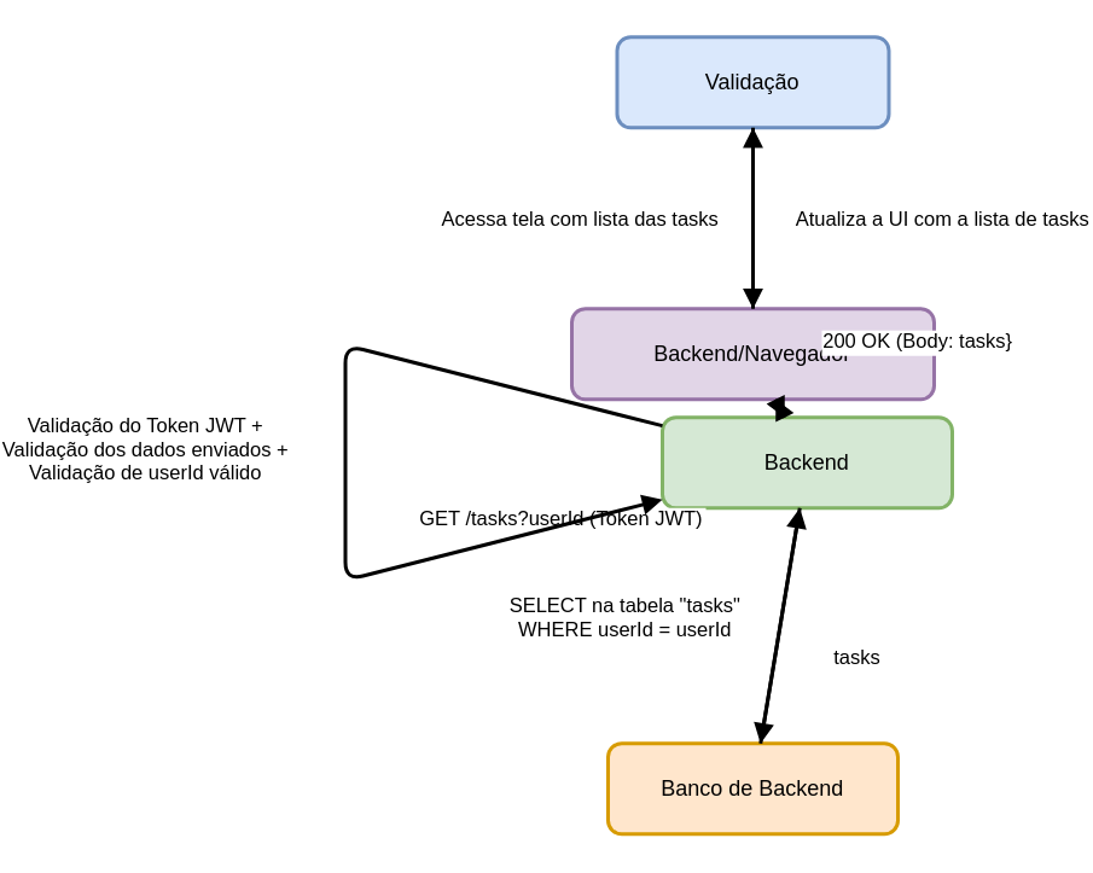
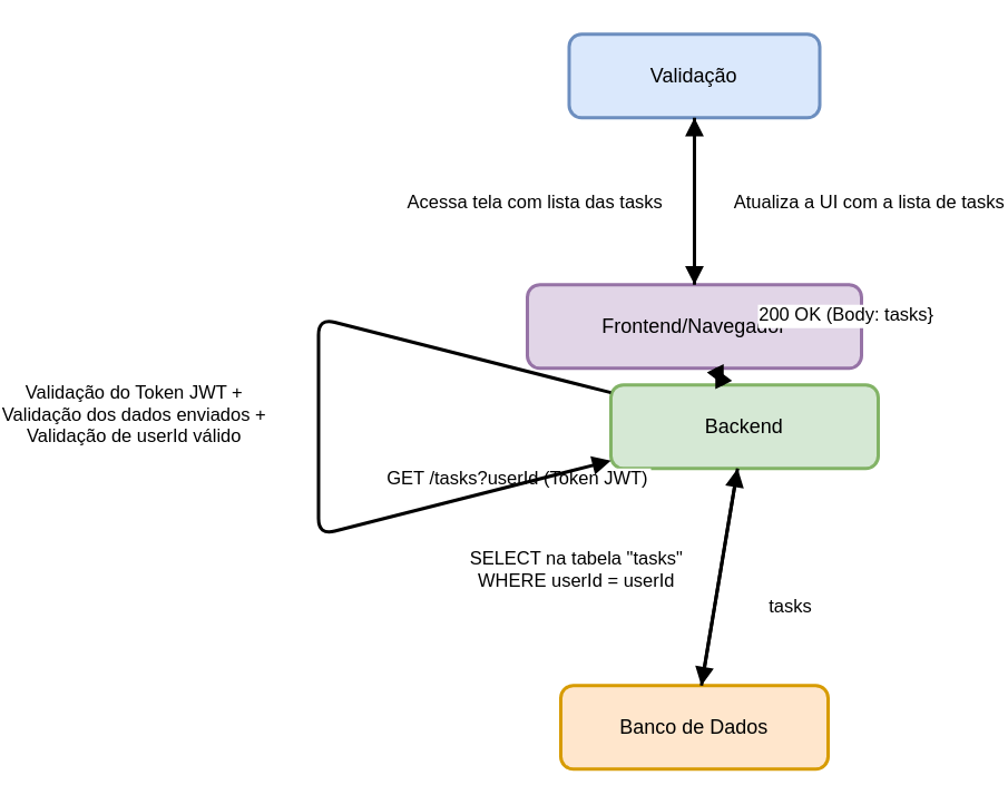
  <mxCell id="0" />
  <mxCell id="1" parent="0" />
  <mxCell id="2" value="Validação" style="rounded=1;whiteSpace=wrap;html=1;strokeWidth=2;fillColor=#dae8fc;strokeColor=#6c8ebf;" parent="1" vertex="1"><mxGeometry x="170" y="20" width="150" height="50" as="geometry" /></mxCell>
- <mxCell id="3" value="Backend/Navegador" style="rounded=1;whiteSpace=wrap;html=1;strokeWidth=2;fillColor=#e1d5e7;strokeColor=#9673a6;" parent="1" vertex="1"><mxGeometry x="145" y="170" width="200" height="50" as="geometry" /></mxCell>
+ <mxCell id="3" value="Frontend/Navegador" style="rounded=1;whiteSpace=wrap;html=1;strokeWidth=2;fillColor=#e1d5e7;strokeColor=#9673a6;" parent="1" vertex="1"><mxGeometry x="145" y="170" width="200" height="50" as="geometry" /></mxCell>
  <mxCell id="4" value="Backend" style="rounded=1;whiteSpace=wrap;html=1;strokeWidth=2;fillColor=#d5e8d4;strokeColor=#82b366;" parent="1" vertex="1"><mxGeometry x="195" y="230" width="160" height="50" as="geometry" /></mxCell>
- <mxCell id="5" value="Banco de Backend" style="rounded=1;whiteSpace=wrap;html=1;strokeWidth=2;fillColor=#ffe6cc;strokeColor=#d79b00;" parent="1" vertex="1"><mxGeometry x="165" y="410" width="160" height="50" as="geometry" /></mxCell>
+ <mxCell id="5" value="Banco de Dados" style="rounded=1;whiteSpace=wrap;html=1;strokeWidth=2;fillColor=#ffe6cc;strokeColor=#d79b00;" parent="1" vertex="1"><mxGeometry x="165" y="410" width="160" height="50" as="geometry" /></mxCell>
  <mxCell id="6" value="Acessa tela com lista das tasks" style="endArrow=block;endFill=1;strokeWidth=2;" parent="1" source="2" target="3" edge="1"><mxGeometry y="-95" relative="1" as="geometry"><mxPoint x="310" y="110" as="targetPoint" /><mxPoint as="offset" /></mxGeometry></mxCell>
  <mxCell id="7" value="GET /tasks?userId (Token JWT)" style="endArrow=block;endFill=1;strokeWidth=2;" parent="1" source="3" target="4" edge="1"><mxGeometry x="0.143" y="-135" relative="1" as="geometry"><mxPoint x="310" y="160" as="targetPoint" /><mxPoint as="offset" /></mxGeometry></mxCell>
  <mxCell id="8" value="Validação do Token JWT +&#10;Validação dos dados enviados +&#10;Validação de userId válido" style="endArrow=block;endFill=1;strokeWidth=2;" parent="1" source="4" target="4" edge="1"><mxGeometry x="-0.032" y="-110" relative="1" as="geometry"><mxPoint x="310" y="210" as="targetPoint" /><Array as="points"><mxPoint x="20" y="320" /></Array><mxPoint as="offset" /></mxGeometry></mxCell>
  <mxCell id="9" value="SELECT na tabela &quot;tasks&quot;&#10;WHERE userId = userId" style="endArrow=block;endFill=1;strokeWidth=2;" parent="1" source="4" target="5" edge="1"><mxGeometry x="0.143" y="-85" relative="1" as="geometry"><mxPoint x="310" y="260" as="targetPoint" /><mxPoint as="offset" /></mxGeometry></mxCell>
  <mxCell id="10" value="tasks" style="endArrow=block;endFill=1;strokeWidth=2;" parent="1" source="5" target="4" edge="1"><mxGeometry x="-0.143" y="-45" relative="1" as="geometry"><mxPoint x="310" y="310" as="targetPoint" /><mxPoint as="offset" /></mxGeometry></mxCell>
  <mxCell id="11" value="200 OK (Body: tasks}" style="endArrow=block;endFill=1;strokeWidth=2;" parent="1" source="4" target="3" edge="1"><mxGeometry x="-0.143" y="-85" relative="1" as="geometry"><mxPoint x="310" y="360" as="targetPoint" /><mxPoint as="offset" /></mxGeometry></mxCell>
  <mxCell id="12" value="Atualiza a UI com a lista de tasks" style="endArrow=block;endFill=1;strokeWidth=2;" parent="1" source="3" target="2" edge="1"><mxGeometry x="0.007" y="-105" relative="1" as="geometry"><mxPoint x="310" y="410" as="targetPoint" /><mxPoint as="offset" /></mxGeometry></mxCell>
